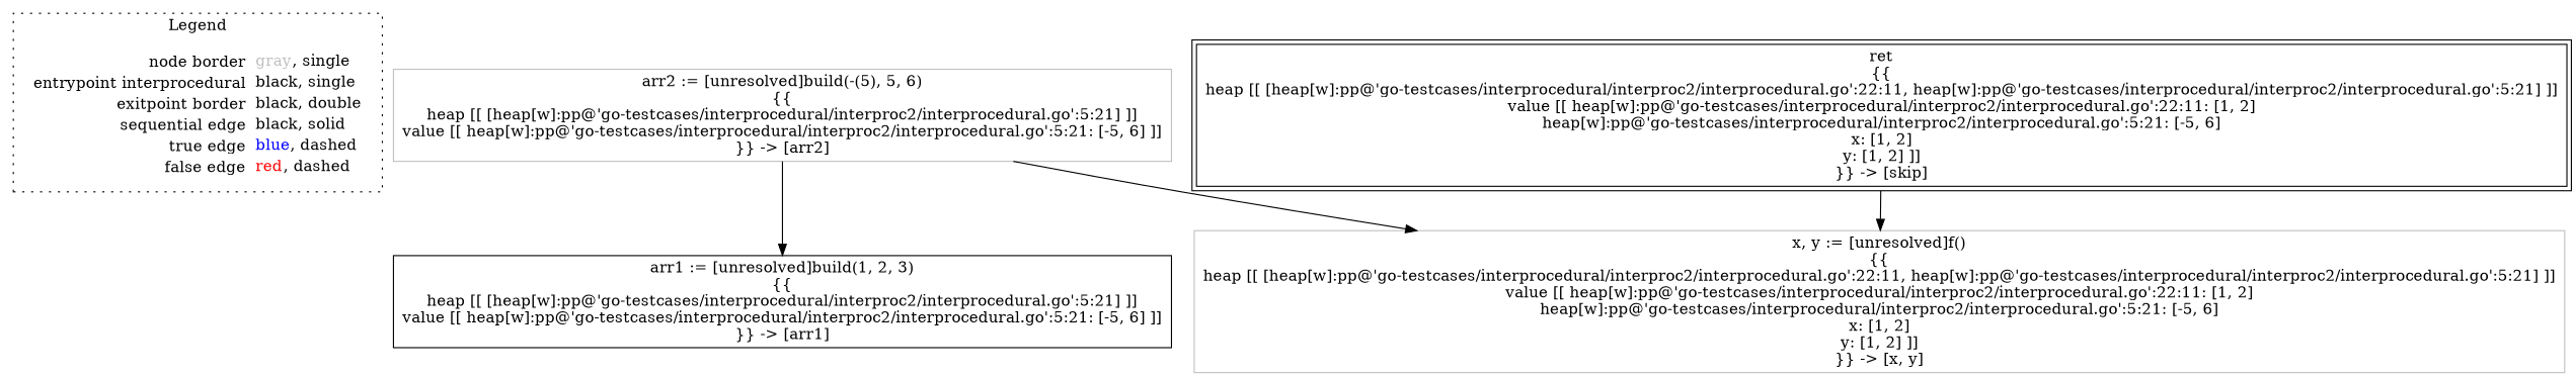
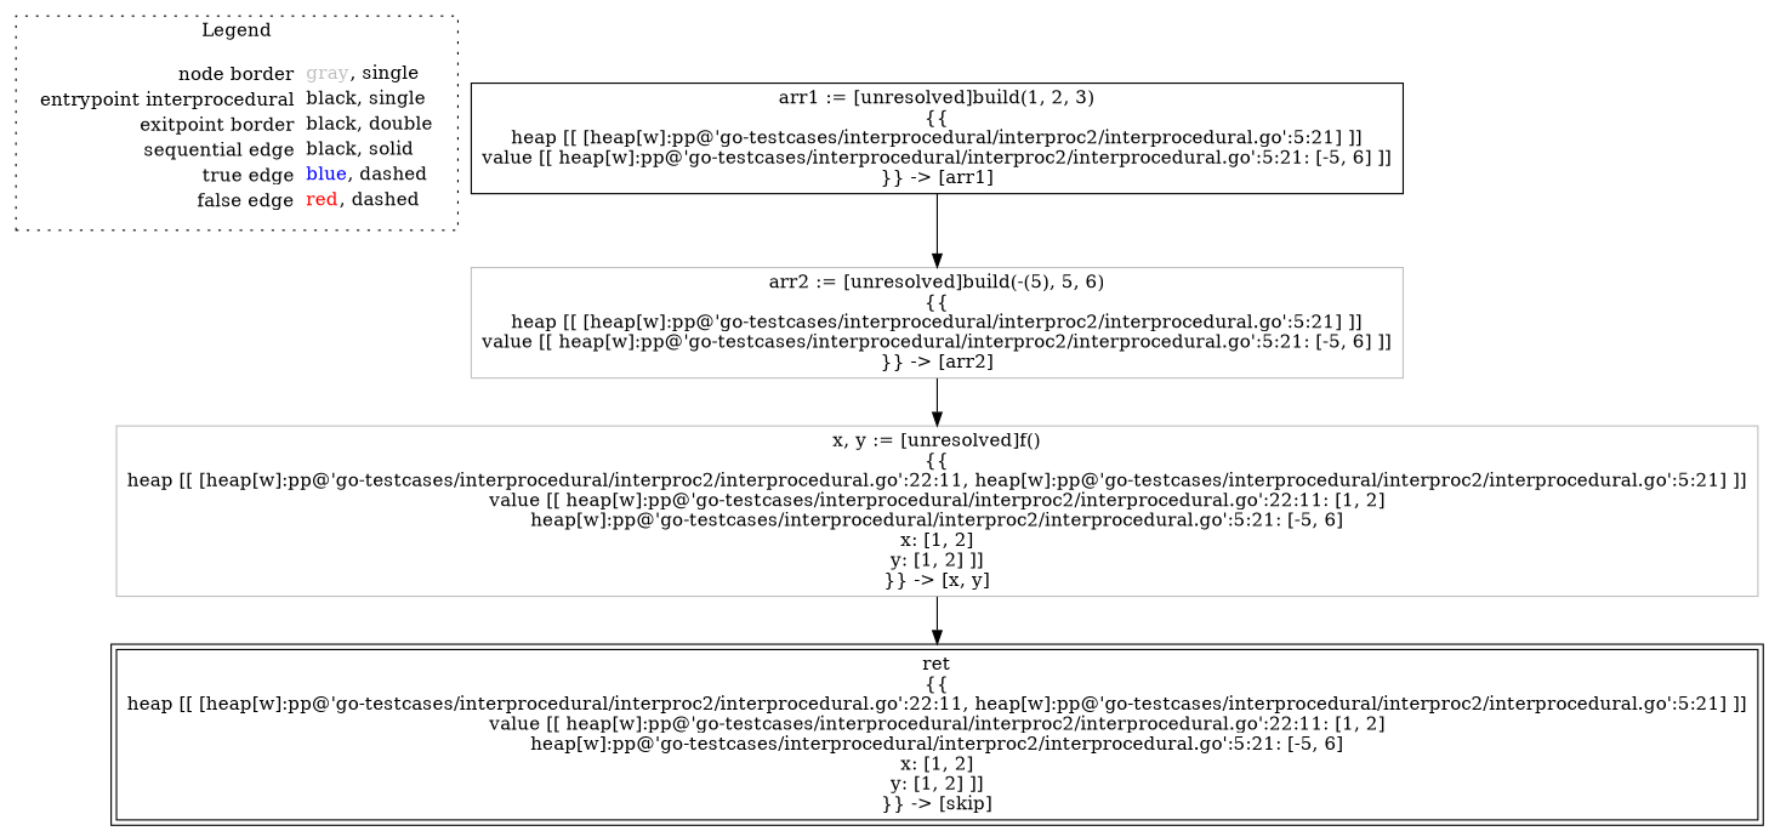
  digraph {
    node [shape=rect color=black]
    edge [color=black]
    n1 [label=<<table border="0" cellpadding="2" cellspacing="0" cellborder="0"><tr><td align="right">node border&nbsp;</td><td align="left"><font color="gray">gray</font>, single</td></tr><tr><td align="right">entrypoint interprocedural&nbsp;</td><td align="left"><font color="black">black</font>, single</td></tr><tr><td align="right">exitpoint border&nbsp;</td><td align="left"><font color="black">black</font>, double</td></tr><tr><td align="right">sequential edge&nbsp;</td><td align="left"><font color="black">black</font>, solid</td></tr><tr><td align="right">true edge&nbsp;</td><td align="left"><font color="blue">blue</font>, dashed</td></tr><tr><td align="right">false edge&nbsp;</td><td align="left"><font color="red">red</font>, dashed</td></tr></table>> shape=plaintext color=""]
    n2 [label=<arr1 := [unresolved]build(1, 2, 3)<BR/>{{<BR/>heap [[ [heap[w]:pp@'go-testcases/interprocedural/interproc2/interprocedural.go':5:21] ]]<BR/>value [[ heap[w]:pp@'go-testcases/interprocedural/interproc2/interprocedural.go':5:21: [-5, 6] ]]<BR/>}} -&gt; [arr1]>]
    n3 [color=gray label=<arr2 := [unresolved]build(-(5), 5, 6)<BR/>{{<BR/>heap [[ [heap[w]:pp@'go-testcases/interprocedural/interproc2/interprocedural.go':5:21] ]]<BR/>value [[ heap[w]:pp@'go-testcases/interprocedural/interproc2/interprocedural.go':5:21: [-5, 6] ]]<BR/>}} -&gt; [arr2]>]
    n4 [color=gray label=<x, y := [unresolved]f()<BR/>{{<BR/>heap [[ [heap[w]:pp@'go-testcases/interprocedural/interproc2/interprocedural.go':22:11, heap[w]:pp@'go-testcases/interprocedural/interproc2/interprocedural.go':5:21] ]]<BR/>value [[ heap[w]:pp@'go-testcases/interprocedural/interproc2/interprocedural.go':22:11: [1, 2]<BR/>heap[w]:pp@'go-testcases/interprocedural/interproc2/interprocedural.go':5:21: [-5, 6]<BR/>x: [1, 2]<BR/>y: [1, 2] ]]<BR/>}} -&gt; [x, y]>]
    n5 [label=<ret<BR/>{{<BR/>heap [[ [heap[w]:pp@'go-testcases/interprocedural/interproc2/interprocedural.go':22:11, heap[w]:pp@'go-testcases/interprocedural/interproc2/interprocedural.go':5:21] ]]<BR/>value [[ heap[w]:pp@'go-testcases/interprocedural/interproc2/interprocedural.go':22:11: [1, 2]<BR/>heap[w]:pp@'go-testcases/interprocedural/interproc2/interprocedural.go':5:21: [-5, 6]<BR/>x: [1, 2]<BR/>y: [1, 2] ]]<BR/>}} -&gt; [skip]> peripheries=2]
    subgraph cluster_1 {
      label=Legend
      style=dotted
      n1
    }
-   n3 -> n2
+   n2 -> n3
    n3 -> n4
-   n5 -> n4
+   n4 -> n5
  }
